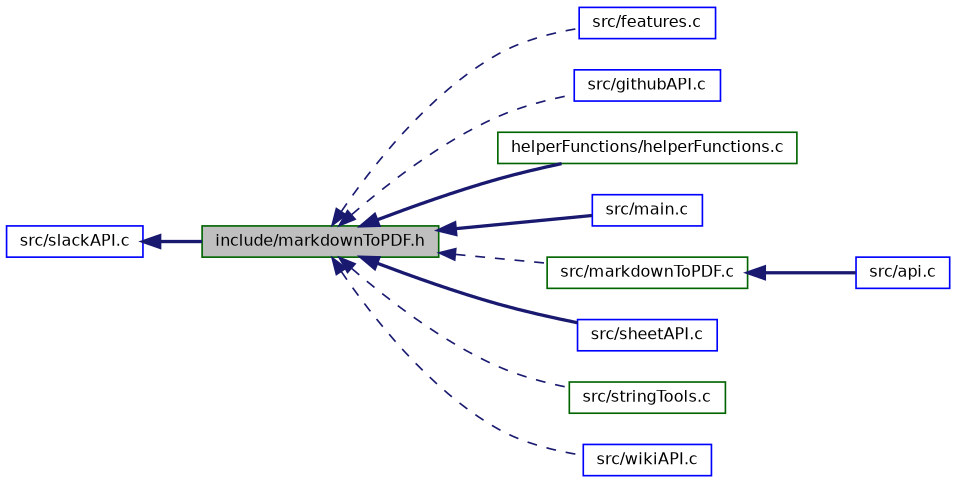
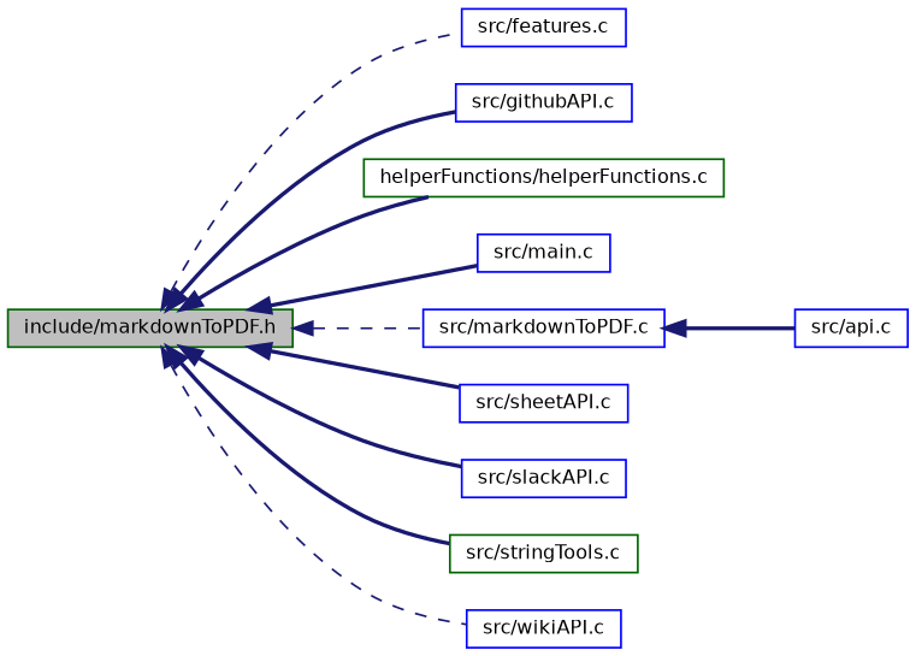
  digraph {
    rankdir=LR
    node [color=blue fillcolor=white fontname=Helvetica fontsize=10 shape=record style=filled]
    edge [color=midnightblue dir=back fontname=Helvetica fontsize=10 labelfontname=Helvetica labelfontsize=10 style=bold]
    n1 [color=darkgreen fillcolor=grey75 fontcolor=black height=0.2 label="include/markdownToPDF.h" width=0.4]
    n2 [height=0.2 label="src/features.c" width=0.4]
    n3 [height=0.2 label="src/githubAPI.c" width=0.4]
    n4 [color=darkgreen height=0.2 label="helperFunctions/helperFunctions.c" width=0.4]
    n5 [height=0.2 label="src/main.c" width=0.4]
-   n6 [color=darkgreen height=0.2 label="src/markdownToPDF.c" width=0.4]
+   n6 [height=0.2 label="src/markdownToPDF.c" width=0.4]
    n7 [height=0.2 label="src/sheetAPI.c" width=0.4]
    n8 [height=0.2 label="src/slackAPI.c" width=0.4]
    n9 [color=darkgreen height=0.2 label="src/stringTools.c" width=0.4]
    n10 [height=0.2 label="src/wikiAPI.c" width=0.4]
    n11 [height=0.2 label="src/api.c" width=0.4]
    n1 -> n2 [style=dashed]
-   n1 -> n3 [style=dashed]
+   n1 -> n3
    n1 -> n4
    n1 -> n5
    n1 -> n6 [style=dashed]
    n1 -> n7
-   n8 -> n1
-   n1 -> n9 [style=dashed]
+   n1 -> n8
+   n1 -> n9
    n1 -> n10 [style=dashed]
    n6 -> n11
  }
